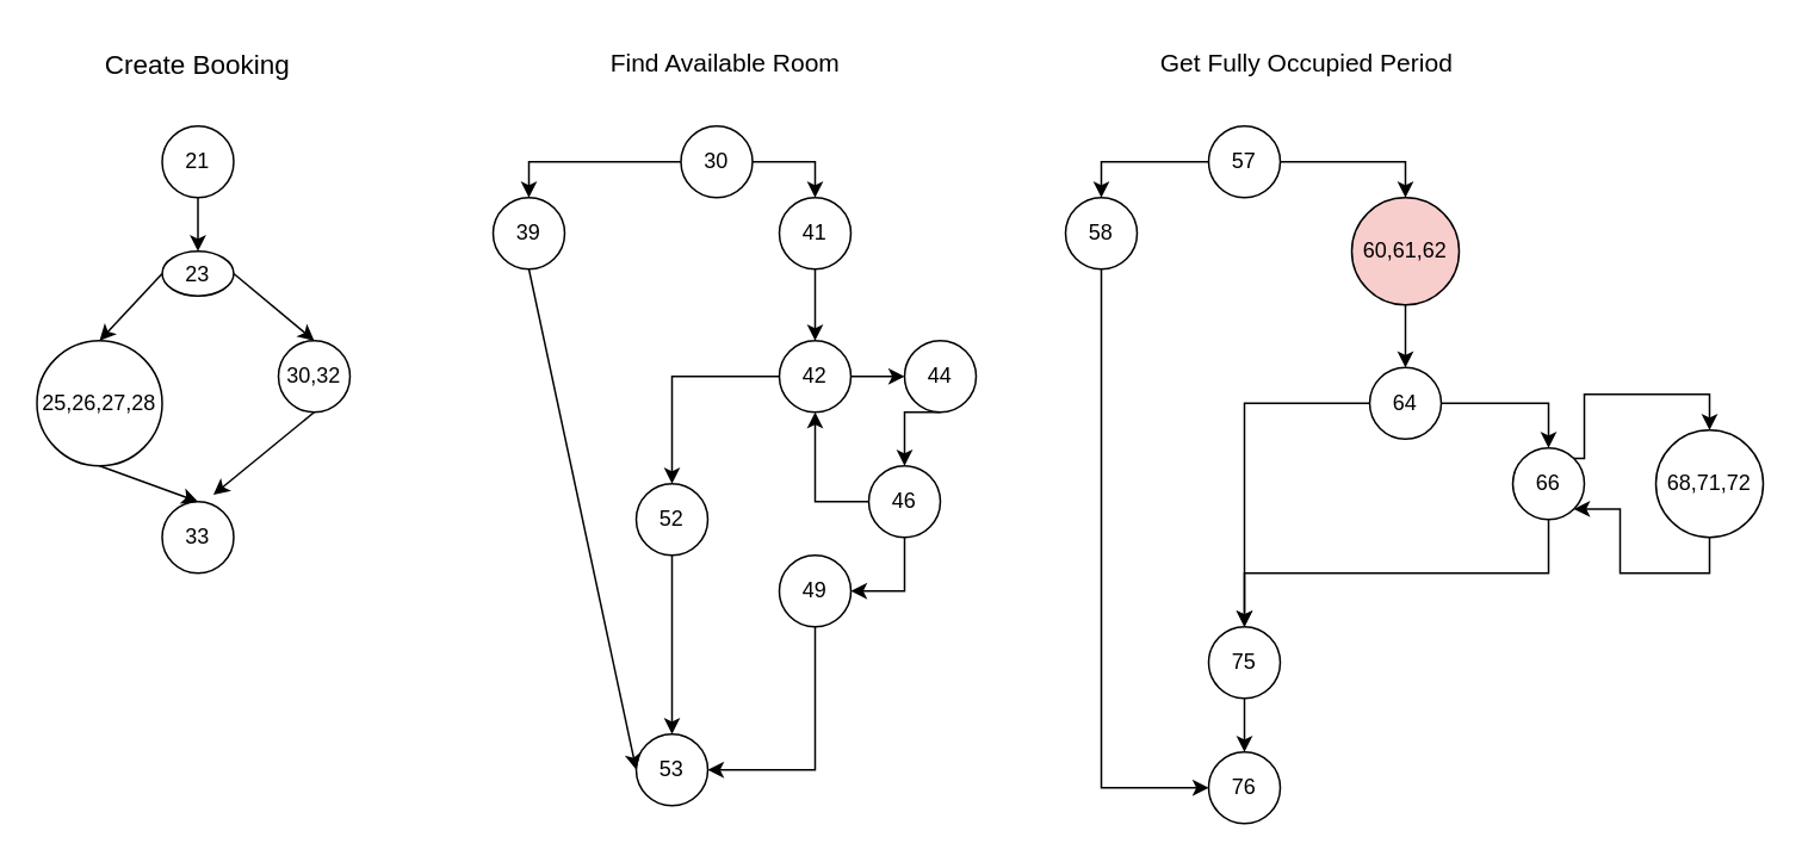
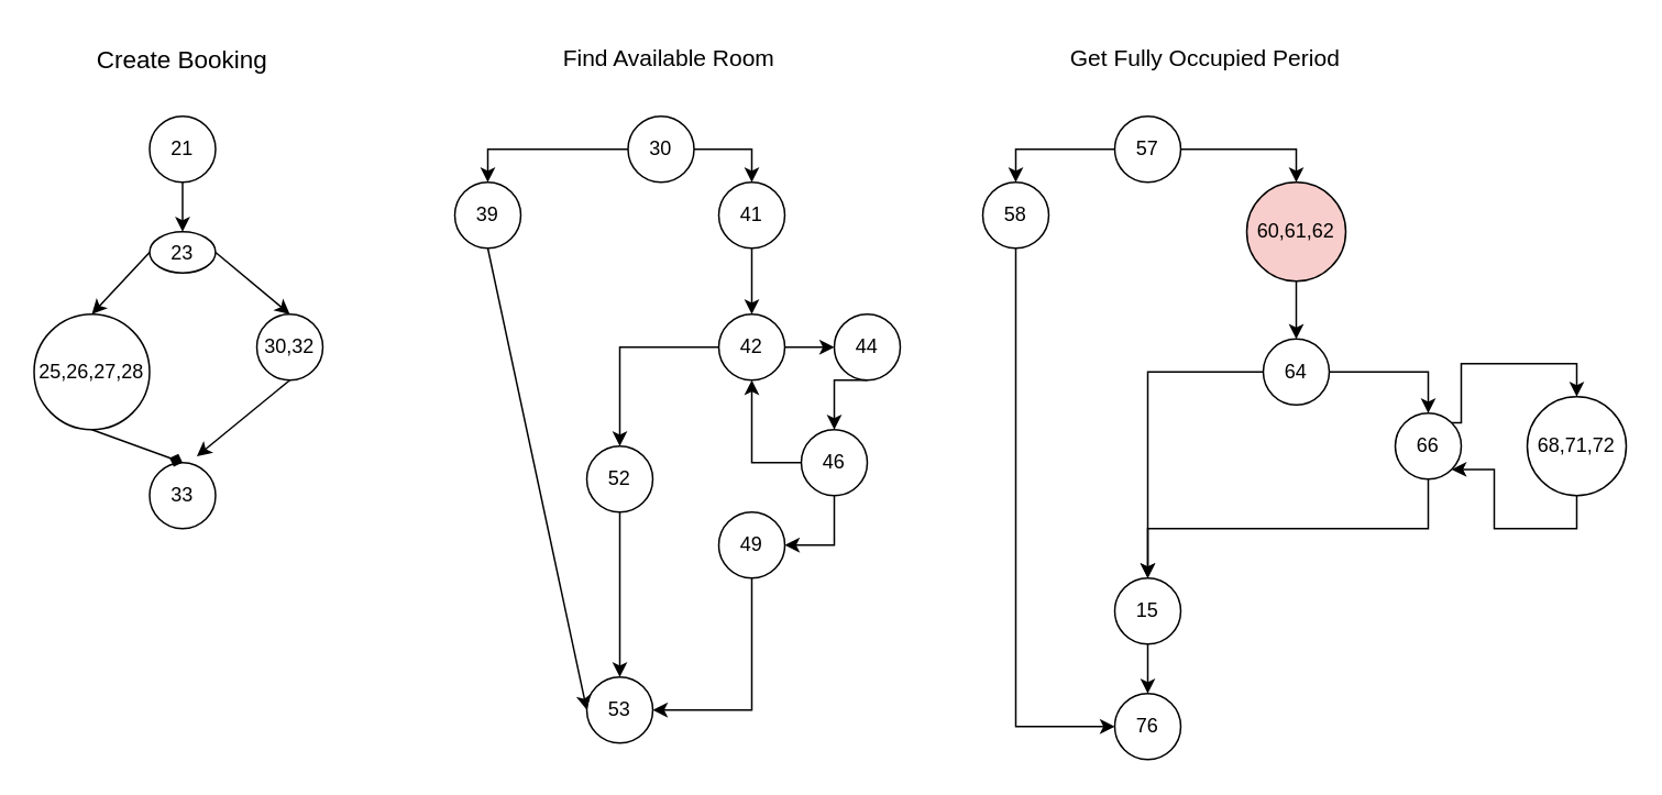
  <mxCell id="0" />
  <mxCell id="1" parent="0" />
  <mxCell id="2" value="&lt;font style=&quot;font-size: 15px&quot;&gt;Create Booking&lt;/font&gt;" style="text;html=1;strokeColor=none;fillColor=none;align=center;verticalAlign=middle;whiteSpace=wrap;rounded=0;" vertex="1" parent="1"><mxGeometry x="55" y="20" width="110" height="30" as="geometry" /></mxCell>
  <mxCell id="3" value="&lt;font style=&quot;font-size: 14px&quot;&gt;Find Available Room&lt;/font&gt;" style="text;html=1;strokeColor=none;fillColor=none;align=center;verticalAlign=middle;whiteSpace=wrap;rounded=0;" vertex="1" parent="1"><mxGeometry x="335" y="20" width="140" height="30" as="geometry" /></mxCell>
  <mxCell id="4" value="&lt;font style=&quot;font-size: 14px&quot;&gt;Get Fully Occupied Period&lt;/font&gt;" style="text;html=1;strokeColor=none;fillColor=none;align=center;verticalAlign=middle;whiteSpace=wrap;rounded=0;" vertex="1" parent="1"><mxGeometry x="645" y="20" width="170" height="30" as="geometry" /></mxCell>
  <mxCell id="5" value="21" style="ellipse;whiteSpace=wrap;html=1;aspect=fixed;" vertex="1" parent="1"><mxGeometry x="90" y="70" width="40" height="40" as="geometry" /></mxCell>
  <mxCell id="6" value="23" style="ellipse;whiteSpace=wrap;html=1;aspect=fixed;" vertex="1" parent="1"><mxGeometry x="90" y="140" width="40" height="25" as="geometry" /></mxCell>
  <mxCell id="7" value="30,32" style="ellipse;whiteSpace=wrap;html=1;aspect=fixed;" vertex="1" parent="1"><mxGeometry x="155" y="190" width="40" height="40" as="geometry" /></mxCell>
  <mxCell id="8" value="25,26,27,28" style="ellipse;whiteSpace=wrap;html=1;aspect=fixed;" vertex="1" parent="1"><mxGeometry x="20" y="190" width="70" height="70" as="geometry" /></mxCell>
  <mxCell id="9" value="33" style="ellipse;whiteSpace=wrap;html=1;aspect=fixed;" vertex="1" parent="1"><mxGeometry x="90" y="280" width="40" height="40" as="geometry" /></mxCell>
  <mxCell id="10" value="" style="endArrow=classic;html=1;rounded=0;exitX=0.5;exitY=1;exitDx=0;exitDy=0;entryX=0.5;entryY=0;entryDx=0;entryDy=0;" edge="1" parent="1" source="5" target="6"><mxGeometry width="50" height="50" relative="1" as="geometry"><mxPoint x="385" y="220" as="sourcePoint" /><mxPoint x="435" y="170" as="targetPoint" /></mxGeometry></mxCell>
  <mxCell id="11" value="" style="endArrow=classic;html=1;rounded=0;entryX=0.5;entryY=0;entryDx=0;entryDy=0;exitX=0;exitY=0.5;exitDx=0;exitDy=0;" edge="1" parent="1" source="6" target="8"><mxGeometry width="50" height="50" relative="1" as="geometry"><mxPoint x="15" y="180" as="sourcePoint" /><mxPoint x="65" y="130" as="targetPoint" /></mxGeometry></mxCell>
  <mxCell id="12" value="" style="endArrow=classic;html=1;rounded=0;exitX=1;exitY=0.5;exitDx=0;exitDy=0;entryX=0.5;entryY=0;entryDx=0;entryDy=0;" edge="1" parent="1" source="6" target="7"><mxGeometry width="50" height="50" relative="1" as="geometry"><mxPoint x="195" y="180" as="sourcePoint" /><mxPoint x="245" y="130" as="targetPoint" /></mxGeometry></mxCell>
- <mxCell id="13" value="" style="endArrow=classic;html=1;rounded=0;exitX=0.5;exitY=1;exitDx=0;exitDy=0;entryX=0.5;entryY=0;entryDx=0;entryDy=0;" edge="1" parent="1" source="8" target="9"><mxGeometry width="50" height="50" relative="1" as="geometry"><mxPoint x="15" y="330" as="sourcePoint" /><mxPoint x="65" y="280" as="targetPoint" /></mxGeometry></mxCell>
+ <mxCell id="13" value="" style="endArrow=diamond;html=1;rounded=0;exitX=0.5;exitY=1;exitDx=0;exitDy=0;entryX=0.5;entryY=0;entryDx=0;entryDy=0;" edge="1" parent="1" source="8" target="9"><mxGeometry width="50" height="50" relative="1" as="geometry"><mxPoint x="15" y="330" as="sourcePoint" /><mxPoint x="65" y="280" as="targetPoint" /></mxGeometry></mxCell>
  <mxCell id="14" value="" style="endArrow=classic;html=1;rounded=0;entryX=0.715;entryY=-0.095;entryDx=0;entryDy=0;entryPerimeter=0;exitX=0.5;exitY=1;exitDx=0;exitDy=0;" edge="1" parent="1" source="7" target="9"><mxGeometry width="50" height="50" relative="1" as="geometry"><mxPoint x="205" y="290" as="sourcePoint" /><mxPoint x="255" y="240" as="targetPoint" /></mxGeometry></mxCell>
  <mxCell id="15" style="edgeStyle=orthogonalEdgeStyle;rounded=0;orthogonalLoop=1;jettySize=auto;html=1;exitX=0;exitY=0.5;exitDx=0;exitDy=0;entryX=0.5;entryY=0;entryDx=0;entryDy=0;fontSize=15;" edge="1" parent="1" source="17" target="18"><mxGeometry relative="1" as="geometry" /></mxCell>
  <mxCell id="16" style="edgeStyle=orthogonalEdgeStyle;rounded=0;orthogonalLoop=1;jettySize=auto;html=1;exitX=1;exitY=0.5;exitDx=0;exitDy=0;entryX=0.5;entryY=0;entryDx=0;entryDy=0;fontSize=15;" edge="1" parent="1" source="17" target="20"><mxGeometry relative="1" as="geometry" /></mxCell>
  <mxCell id="17" value="30" style="ellipse;whiteSpace=wrap;html=1;aspect=fixed;" vertex="1" parent="1"><mxGeometry x="380" y="70" width="40" height="40" as="geometry" /></mxCell>
  <mxCell id="18" value="39" style="ellipse;whiteSpace=wrap;html=1;aspect=fixed;" vertex="1" parent="1"><mxGeometry x="275" y="110" width="40" height="40" as="geometry" /></mxCell>
  <mxCell id="19" style="edgeStyle=orthogonalEdgeStyle;rounded=0;orthogonalLoop=1;jettySize=auto;html=1;exitX=0.5;exitY=1;exitDx=0;exitDy=0;entryX=0.5;entryY=0;entryDx=0;entryDy=0;fontSize=15;" edge="1" parent="1" source="20" target="26"><mxGeometry relative="1" as="geometry" /></mxCell>
  <mxCell id="20" value="41" style="ellipse;whiteSpace=wrap;html=1;aspect=fixed;" vertex="1" parent="1"><mxGeometry x="435" y="110" width="40" height="40" as="geometry" /></mxCell>
  <mxCell id="21" style="edgeStyle=orthogonalEdgeStyle;rounded=0;orthogonalLoop=1;jettySize=auto;html=1;exitX=0.5;exitY=1;exitDx=0;exitDy=0;entryX=1;entryY=0.5;entryDx=0;entryDy=0;fontSize=15;" edge="1" parent="1" source="23" target="31"><mxGeometry relative="1" as="geometry" /></mxCell>
  <mxCell id="22" style="edgeStyle=orthogonalEdgeStyle;rounded=0;orthogonalLoop=1;jettySize=auto;html=1;exitX=0;exitY=0.5;exitDx=0;exitDy=0;entryX=0.5;entryY=1;entryDx=0;entryDy=0;fontSize=15;" edge="1" parent="1" source="23" target="26"><mxGeometry relative="1" as="geometry" /></mxCell>
  <mxCell id="23" value="46" style="ellipse;whiteSpace=wrap;html=1;aspect=fixed;" vertex="1" parent="1"><mxGeometry x="485" y="260" width="40" height="40" as="geometry" /></mxCell>
  <mxCell id="24" style="edgeStyle=orthogonalEdgeStyle;rounded=0;orthogonalLoop=1;jettySize=auto;html=1;exitX=1;exitY=0.5;exitDx=0;exitDy=0;entryX=0;entryY=0.5;entryDx=0;entryDy=0;fontSize=15;" edge="1" parent="1" source="26" target="28"><mxGeometry relative="1" as="geometry" /></mxCell>
  <mxCell id="25" style="edgeStyle=orthogonalEdgeStyle;rounded=0;orthogonalLoop=1;jettySize=auto;html=1;exitX=0;exitY=0.5;exitDx=0;exitDy=0;entryX=0.5;entryY=0;entryDx=0;entryDy=0;fontSize=15;" edge="1" parent="1" source="26" target="33"><mxGeometry relative="1" as="geometry" /></mxCell>
  <mxCell id="26" value="42" style="ellipse;whiteSpace=wrap;html=1;aspect=fixed;" vertex="1" parent="1"><mxGeometry x="435" y="190" width="40" height="40" as="geometry" /></mxCell>
  <mxCell id="27" style="edgeStyle=orthogonalEdgeStyle;rounded=0;orthogonalLoop=1;jettySize=auto;html=1;exitX=0.5;exitY=1;exitDx=0;exitDy=0;entryX=0.5;entryY=0;entryDx=0;entryDy=0;fontSize=15;" edge="1" parent="1" source="28" target="23"><mxGeometry relative="1" as="geometry" /></mxCell>
  <mxCell id="28" value="44" style="ellipse;whiteSpace=wrap;html=1;aspect=fixed;" vertex="1" parent="1"><mxGeometry x="505" y="190" width="40" height="40" as="geometry" /></mxCell>
  <mxCell id="29" value="53" style="ellipse;whiteSpace=wrap;html=1;aspect=fixed;" vertex="1" parent="1"><mxGeometry x="355" y="410" width="40" height="40" as="geometry" /></mxCell>
  <mxCell id="30" style="edgeStyle=orthogonalEdgeStyle;rounded=0;orthogonalLoop=1;jettySize=auto;html=1;exitX=0.5;exitY=1;exitDx=0;exitDy=0;entryX=1;entryY=0.5;entryDx=0;entryDy=0;fontSize=15;" edge="1" parent="1" source="31" target="29"><mxGeometry relative="1" as="geometry" /></mxCell>
  <mxCell id="31" value="49" style="ellipse;whiteSpace=wrap;html=1;aspect=fixed;" vertex="1" parent="1"><mxGeometry x="435" y="310" width="40" height="40" as="geometry" /></mxCell>
  <mxCell id="32" style="edgeStyle=orthogonalEdgeStyle;rounded=0;orthogonalLoop=1;jettySize=auto;html=1;exitX=0.5;exitY=1;exitDx=0;exitDy=0;entryX=0.5;entryY=0;entryDx=0;entryDy=0;fontSize=15;" edge="1" parent="1" source="33" target="29"><mxGeometry relative="1" as="geometry" /></mxCell>
  <mxCell id="33" value="52" style="ellipse;whiteSpace=wrap;html=1;aspect=fixed;" vertex="1" parent="1"><mxGeometry x="355" y="270" width="40" height="40" as="geometry" /></mxCell>
  <mxCell id="34" value="" style="endArrow=classic;html=1;rounded=0;fontSize=15;exitX=0.5;exitY=1;exitDx=0;exitDy=0;entryX=0;entryY=0.5;entryDx=0;entryDy=0;" edge="1" parent="1" source="18" target="29"><mxGeometry width="50" height="50" relative="1" as="geometry"><mxPoint x="285" y="370" as="sourcePoint" /><mxPoint x="335" y="320" as="targetPoint" /></mxGeometry></mxCell>
  <mxCell id="35" style="edgeStyle=orthogonalEdgeStyle;rounded=0;orthogonalLoop=1;jettySize=auto;html=1;exitX=0;exitY=0.5;exitDx=0;exitDy=0;entryX=0.5;entryY=0;entryDx=0;entryDy=0;fontSize=15;" edge="1" parent="1" source="37" target="39"><mxGeometry relative="1" as="geometry" /></mxCell>
  <mxCell id="36" style="edgeStyle=orthogonalEdgeStyle;rounded=0;orthogonalLoop=1;jettySize=auto;html=1;exitX=1;exitY=0.5;exitDx=0;exitDy=0;entryX=0.5;entryY=0;entryDx=0;entryDy=0;fontSize=15;" edge="1" parent="1" source="37" target="45"><mxGeometry relative="1" as="geometry" /></mxCell>
  <mxCell id="37" value="57" style="ellipse;whiteSpace=wrap;html=1;aspect=fixed;" vertex="1" parent="1"><mxGeometry x="675" y="70" width="40" height="40" as="geometry" /></mxCell>
  <mxCell id="38" style="edgeStyle=orthogonalEdgeStyle;rounded=0;orthogonalLoop=1;jettySize=auto;html=1;exitX=0.5;exitY=1;exitDx=0;exitDy=0;entryX=0;entryY=0.5;entryDx=0;entryDy=0;fontSize=15;" edge="1" parent="1" source="39" target="43"><mxGeometry relative="1" as="geometry" /></mxCell>
  <mxCell id="39" value="58" style="ellipse;whiteSpace=wrap;html=1;aspect=fixed;" vertex="1" parent="1"><mxGeometry x="595" y="110" width="40" height="40" as="geometry" /></mxCell>
  <mxCell id="40" style="edgeStyle=orthogonalEdgeStyle;rounded=0;orthogonalLoop=1;jettySize=auto;html=1;exitX=0;exitY=0.5;exitDx=0;exitDy=0;entryX=0.5;entryY=0;entryDx=0;entryDy=0;fontSize=15;" edge="1" parent="1" source="42" target="47"><mxGeometry relative="1" as="geometry" /></mxCell>
  <mxCell id="41" style="edgeStyle=orthogonalEdgeStyle;rounded=0;orthogonalLoop=1;jettySize=auto;html=1;exitX=1;exitY=0.5;exitDx=0;exitDy=0;entryX=0.5;entryY=0;entryDx=0;entryDy=0;fontSize=15;" edge="1" parent="1" source="42" target="52"><mxGeometry relative="1" as="geometry" /></mxCell>
  <mxCell id="42" value="64" style="ellipse;whiteSpace=wrap;html=1;aspect=fixed;" vertex="1" parent="1"><mxGeometry x="765" y="205" width="40" height="40" as="geometry" /></mxCell>
  <mxCell id="43" value="76" style="ellipse;whiteSpace=wrap;html=1;aspect=fixed;" vertex="1" parent="1"><mxGeometry x="675" y="420" width="40" height="40" as="geometry" /></mxCell>
  <mxCell id="44" style="edgeStyle=orthogonalEdgeStyle;rounded=0;orthogonalLoop=1;jettySize=auto;html=1;exitX=0.5;exitY=1;exitDx=0;exitDy=0;entryX=0.5;entryY=0;entryDx=0;entryDy=0;fontSize=15;" edge="1" parent="1" source="45" target="42"><mxGeometry relative="1" as="geometry" /></mxCell>
  <mxCell id="45" value="60,61,62" style="ellipse;whiteSpace=wrap;html=1;aspect=fixed;fillColor=#f8cecc;" vertex="1" parent="1"><mxGeometry x="755" y="110" width="60" height="60" as="geometry" /></mxCell>
  <mxCell id="46" style="edgeStyle=orthogonalEdgeStyle;rounded=0;orthogonalLoop=1;jettySize=auto;html=1;exitX=0.5;exitY=1;exitDx=0;exitDy=0;entryX=0.5;entryY=0;entryDx=0;entryDy=0;fontSize=15;" edge="1" parent="1" source="47" target="43"><mxGeometry relative="1" as="geometry" /></mxCell>
- <mxCell id="47" value="75" style="ellipse;whiteSpace=wrap;html=1;aspect=fixed;" vertex="1" parent="1"><mxGeometry x="675" y="350" width="40" height="40" as="geometry" /></mxCell>
+ <mxCell id="47" value="15" style="ellipse;whiteSpace=wrap;html=1;aspect=fixed;" vertex="1" parent="1"><mxGeometry x="675" y="350" width="40" height="40" as="geometry" /></mxCell>
  <mxCell id="48" style="edgeStyle=orthogonalEdgeStyle;rounded=0;orthogonalLoop=1;jettySize=auto;html=1;exitX=0.5;exitY=1;exitDx=0;exitDy=0;entryX=1;entryY=1;entryDx=0;entryDy=0;fontSize=15;" edge="1" parent="1" source="49" target="52"><mxGeometry relative="1" as="geometry" /></mxCell>
  <mxCell id="49" value="68,71,72" style="ellipse;whiteSpace=wrap;html=1;aspect=fixed;" vertex="1" parent="1"><mxGeometry x="925" y="240" width="60" height="60" as="geometry" /></mxCell>
  <mxCell id="50" style="edgeStyle=orthogonalEdgeStyle;rounded=0;orthogonalLoop=1;jettySize=auto;html=1;exitX=1;exitY=0;exitDx=0;exitDy=0;entryX=0.5;entryY=0;entryDx=0;entryDy=0;fontSize=15;" edge="1" parent="1" source="52" target="49"><mxGeometry relative="1" as="geometry"><Array as="points"><mxPoint x="885" y="256" /><mxPoint x="885" y="220" /><mxPoint x="955" y="220" /></Array></mxGeometry></mxCell>
  <mxCell id="51" style="edgeStyle=orthogonalEdgeStyle;rounded=0;orthogonalLoop=1;jettySize=auto;html=1;exitX=0.5;exitY=1;exitDx=0;exitDy=0;entryX=0.5;entryY=0;entryDx=0;entryDy=0;fontSize=15;" edge="1" parent="1" source="52" target="47"><mxGeometry relative="1" as="geometry" /></mxCell>
  <mxCell id="52" value="66" style="ellipse;whiteSpace=wrap;html=1;aspect=fixed;" vertex="1" parent="1"><mxGeometry x="845" y="250" width="40" height="40" as="geometry" /></mxCell>
